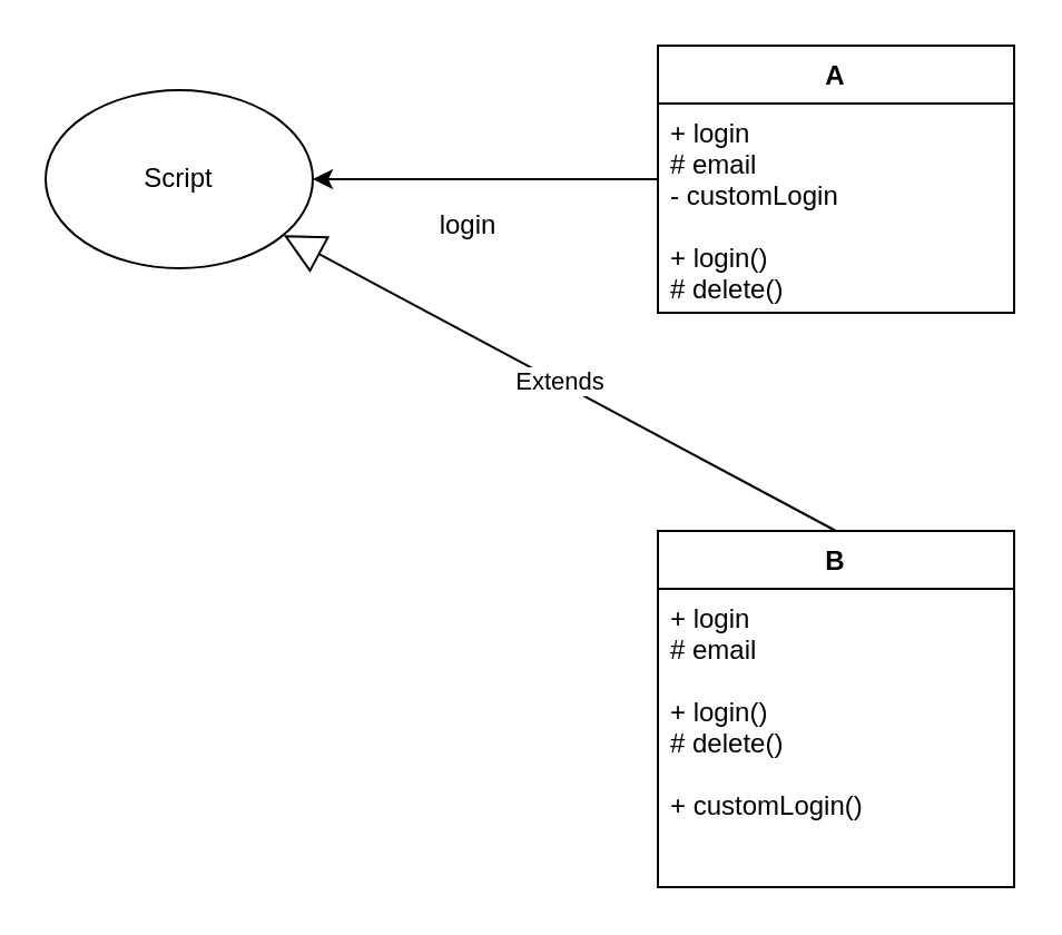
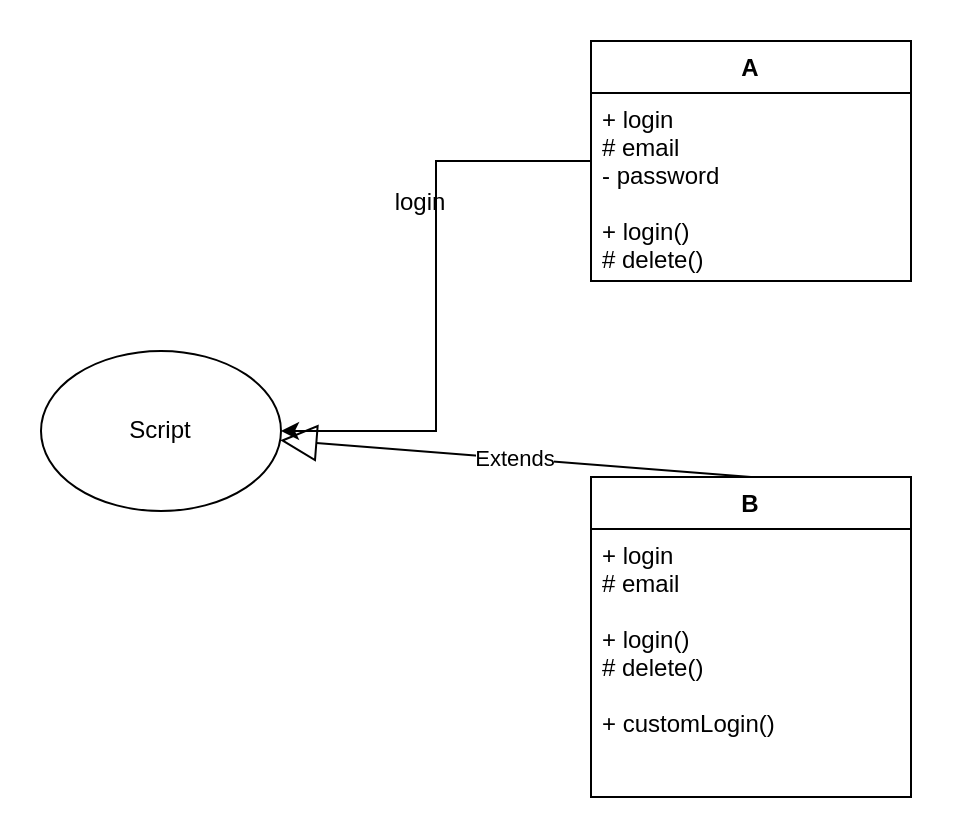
  <mxCell id="0" />
  <mxCell id="1" parent="0" />
  <mxCell id="2" style="edgeStyle=orthogonalEdgeStyle;rounded=0;orthogonalLoop=1;jettySize=auto;html=1;entryX=1;entryY=0.5;entryDx=0;entryDy=0;" edge="1" parent="1" source="3" target="7"><mxGeometry relative="1" as="geometry" /></mxCell>
  <mxCell id="3" value="A&#10;&#10;" style="swimlane;fontStyle=1;align=center;verticalAlign=top;childLayout=stackLayout;horizontal=1;startSize=26;horizontalStack=0;resizeParent=1;resizeParentMax=0;resizeLast=0;collapsible=1;marginBottom=0;" vertex="1" parent="1"><mxGeometry x="295" y="20" width="160" height="120" as="geometry" /></mxCell>
- <mxCell id="4" value="+ login&#10;# email&#10;- customLogin&#10;&#10;+ login()&#10;# delete()&#10;" style="text;strokeColor=none;fillColor=none;align=left;verticalAlign=top;spacingLeft=4;spacingRight=4;overflow=hidden;rotatable=0;points=[[0,0.5],[1,0.5]];portConstraint=eastwest;" vertex="1" parent="3"><mxGeometry y="26" width="160" height="94" as="geometry" /></mxCell>
+ <mxCell id="4" value="+ login&#10;# email&#10;- password&#10;&#10;+ login()&#10;# delete()&#10;" style="text;strokeColor=none;fillColor=none;align=left;verticalAlign=top;spacingLeft=4;spacingRight=4;overflow=hidden;rotatable=0;points=[[0,0.5],[1,0.5]];portConstraint=eastwest;" vertex="1" parent="3"><mxGeometry y="26" width="160" height="94" as="geometry" /></mxCell>
  <mxCell id="5" value="B&#10;&#10;" style="swimlane;fontStyle=1;align=center;verticalAlign=top;childLayout=stackLayout;horizontal=1;startSize=26;horizontalStack=0;resizeParent=1;resizeParentMax=0;resizeLast=0;collapsible=1;marginBottom=0;" vertex="1" parent="1"><mxGeometry x="295" y="238" width="160" height="160" as="geometry" /></mxCell>
  <mxCell id="6" value="+ login&#10;# email&#10;&#10;+ login()&#10;# delete()&#10;&#10;+ customLogin()" style="text;strokeColor=none;fillColor=none;align=left;verticalAlign=top;spacingLeft=4;spacingRight=4;overflow=hidden;rotatable=0;points=[[0,0.5],[1,0.5]];portConstraint=eastwest;" vertex="1" parent="5"><mxGeometry y="26" width="160" height="134" as="geometry" /></mxCell>
- <mxCell id="7" value="Script" style="ellipse;whiteSpace=wrap;html=1;" vertex="1" parent="1"><mxGeometry x="20" y="40" width="120" height="80" as="geometry" /></mxCell>
+ <mxCell id="7" value="Script" style="ellipse;whiteSpace=wrap;html=1;" vertex="1" parent="1"><mxGeometry x="20" y="175" width="120" height="80" as="geometry" /></mxCell>
  <mxCell id="8" value="login" style="text;html=1;strokeColor=none;fillColor=none;align=center;verticalAlign=middle;whiteSpace=wrap;rounded=0;" vertex="1" parent="1"><mxGeometry x="190" y="91" width="40" height="20" as="geometry" /></mxCell>
  <mxCell id="9" value="Extends" style="endArrow=block;endSize=16;endFill=0;html=1;exitX=0.5;exitY=0;exitDx=0;exitDy=0;" edge="1" parent="1" source="5" target="7"><mxGeometry width="160" relative="1" as="geometry"><mxPoint x="375" y="203" as="sourcePoint" /><mxPoint x="180" y="313" as="targetPoint" /></mxGeometry></mxCell>
